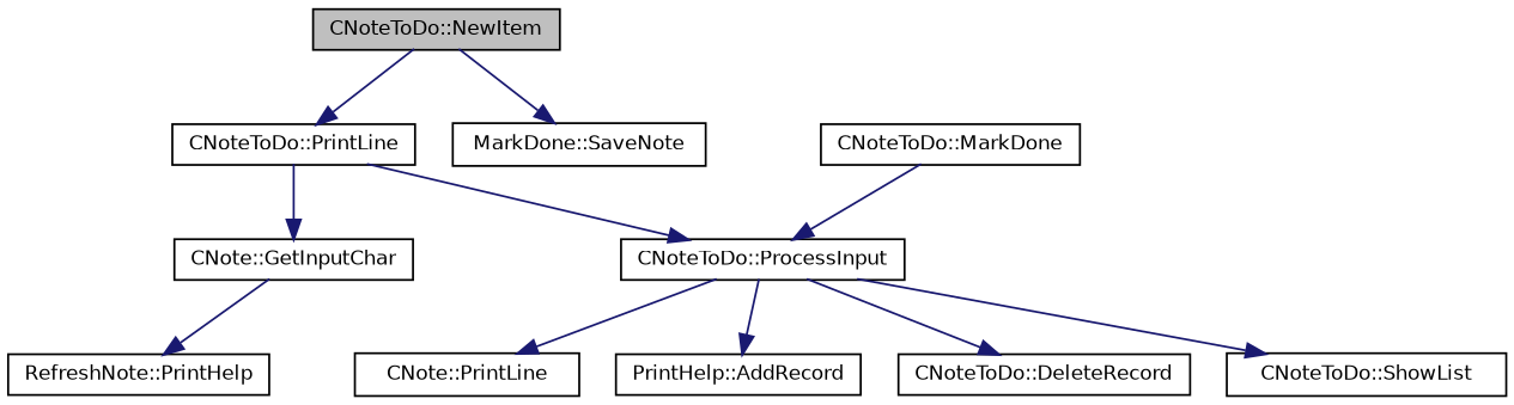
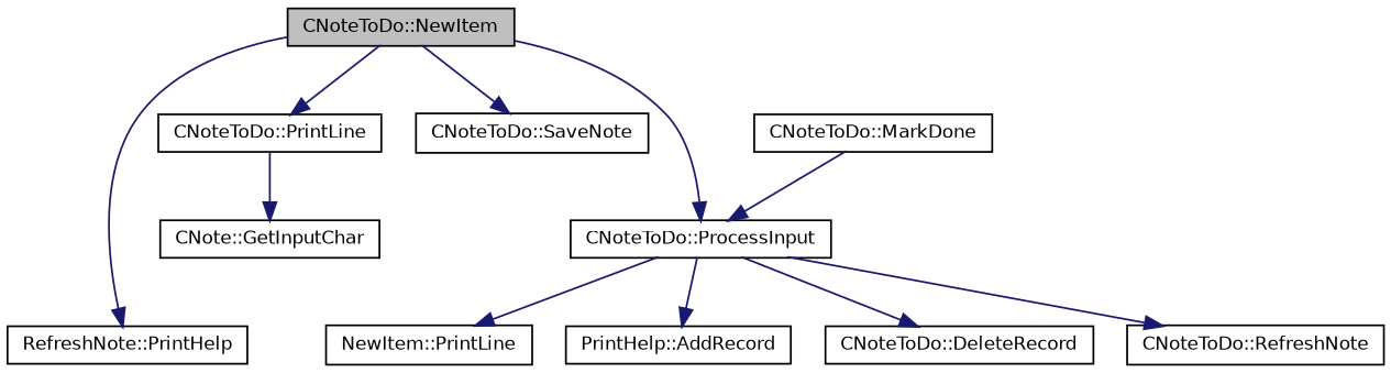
  digraph {
    rankdir=TB
    node [color=black fillcolor=white fontname=Helvetica fontsize=10 shape=record style=filled]
    edge [color=midnightblue fontname=Helvetica fontsize=10 labelfontname=Helvetica labelfontsize=10 style=solid]
    n1 [fillcolor=grey75 fontcolor=black height=0.2 label="CNoteToDo::NewItem" width=0.4]
    n2 [height=0.2 label="RefreshNote::PrintHelp" width=0.4]
    n3 [height=0.2 label="CNoteToDo::PrintLine" width=0.4]
-   n4 [height=0.2 label="MarkDone::SaveNote" width=0.4]
-   n5 [height=0.2 label="CNote::PrintLine" width=0.4]
+   n4 [height=0.2 label="CNoteToDo::SaveNote" width=0.4]
+   n5 [height=0.2 label="NewItem::PrintLine" width=0.4]
    n6 [height=0.2 label="CNote::GetInputChar" width=0.4]
    n7 [height=0.2 label="CNoteToDo::ProcessInput" width=0.4]
    n8 [height=0.2 label="PrintHelp::AddRecord" width=0.4]
    n9 [height=0.2 label="CNoteToDo::DeleteRecord" width=0.4]
-   n10 [height=0.2 label="CNoteToDo::ShowList" width=0.4]
+   n10 [height=0.2 label="CNoteToDo::RefreshNote" width=0.4]
    n11 [height=0.2 label="CNoteToDo::MarkDone" width=0.4]
-   n6 -> n2
+   n1 -> n2
    n1 -> n3
    n1 -> n4
    n3 -> n6
-   n3 -> n7
+   n1 -> n7
    n7 -> n5
    n7 -> n8
    n7 -> n9
    n7 -> n10
    n11 -> n7
  }
